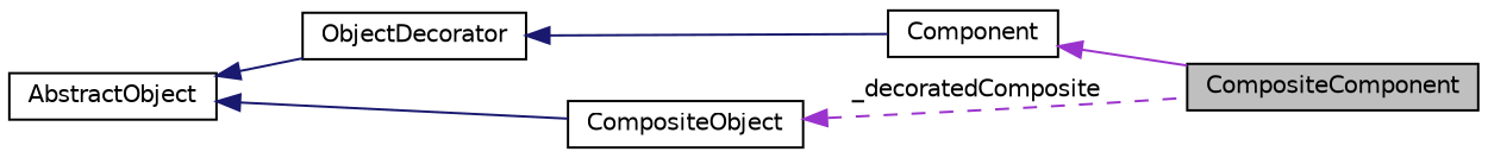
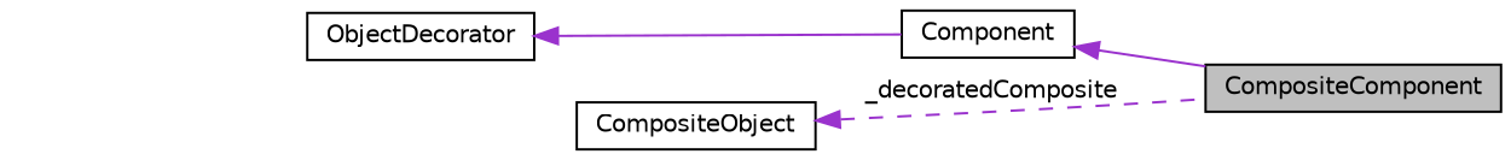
  digraph {
    rankdir=LR
    node [color=black fillcolor=white fontname=Helvetica fontsize=10 shape=record style=filled]
    edge [color=midnightblue dir=back fontname=Helvetica fontsize=10 labelfontname=Helvetica labelfontsize=10 style=solid]
    n1 [fillcolor=grey75 fontcolor=black height=0.2 label=CompositeComponent width=0.4]
    n2 [height=0.2 label=Component width=0.4]
    n3 [height=0.2 label=ObjectDecorator width=0.4]
-   n4 [height=0.2 label=AbstractObject width=0.4]
    n5 [height=0.2 label=CompositeObject width=0.4]
    n2 -> n1 [color=darkorchid3]
-   n3 -> n2
-   n4 -> n3
-   n4 -> n5
+   n3 -> n2 [color=darkorchid3]
    n5 -> n1 [color=darkorchid3 label=" _decoratedComposite" style=dashed]
  }
